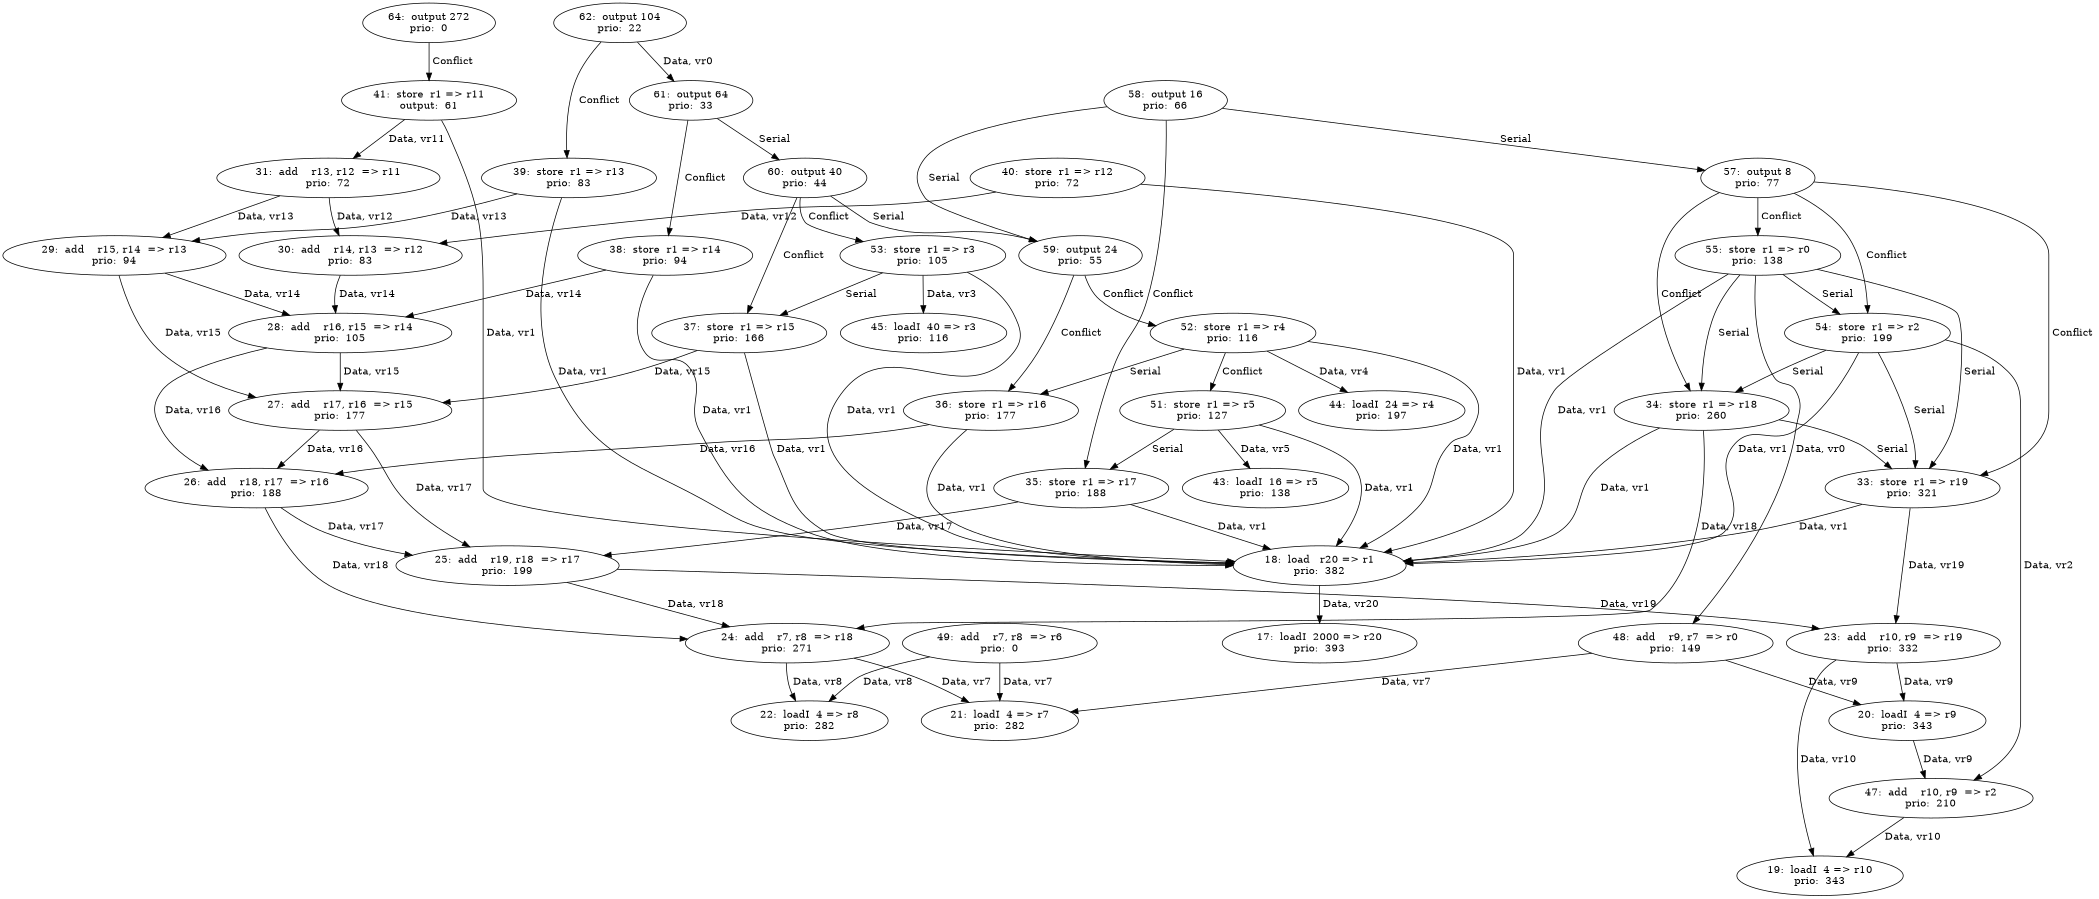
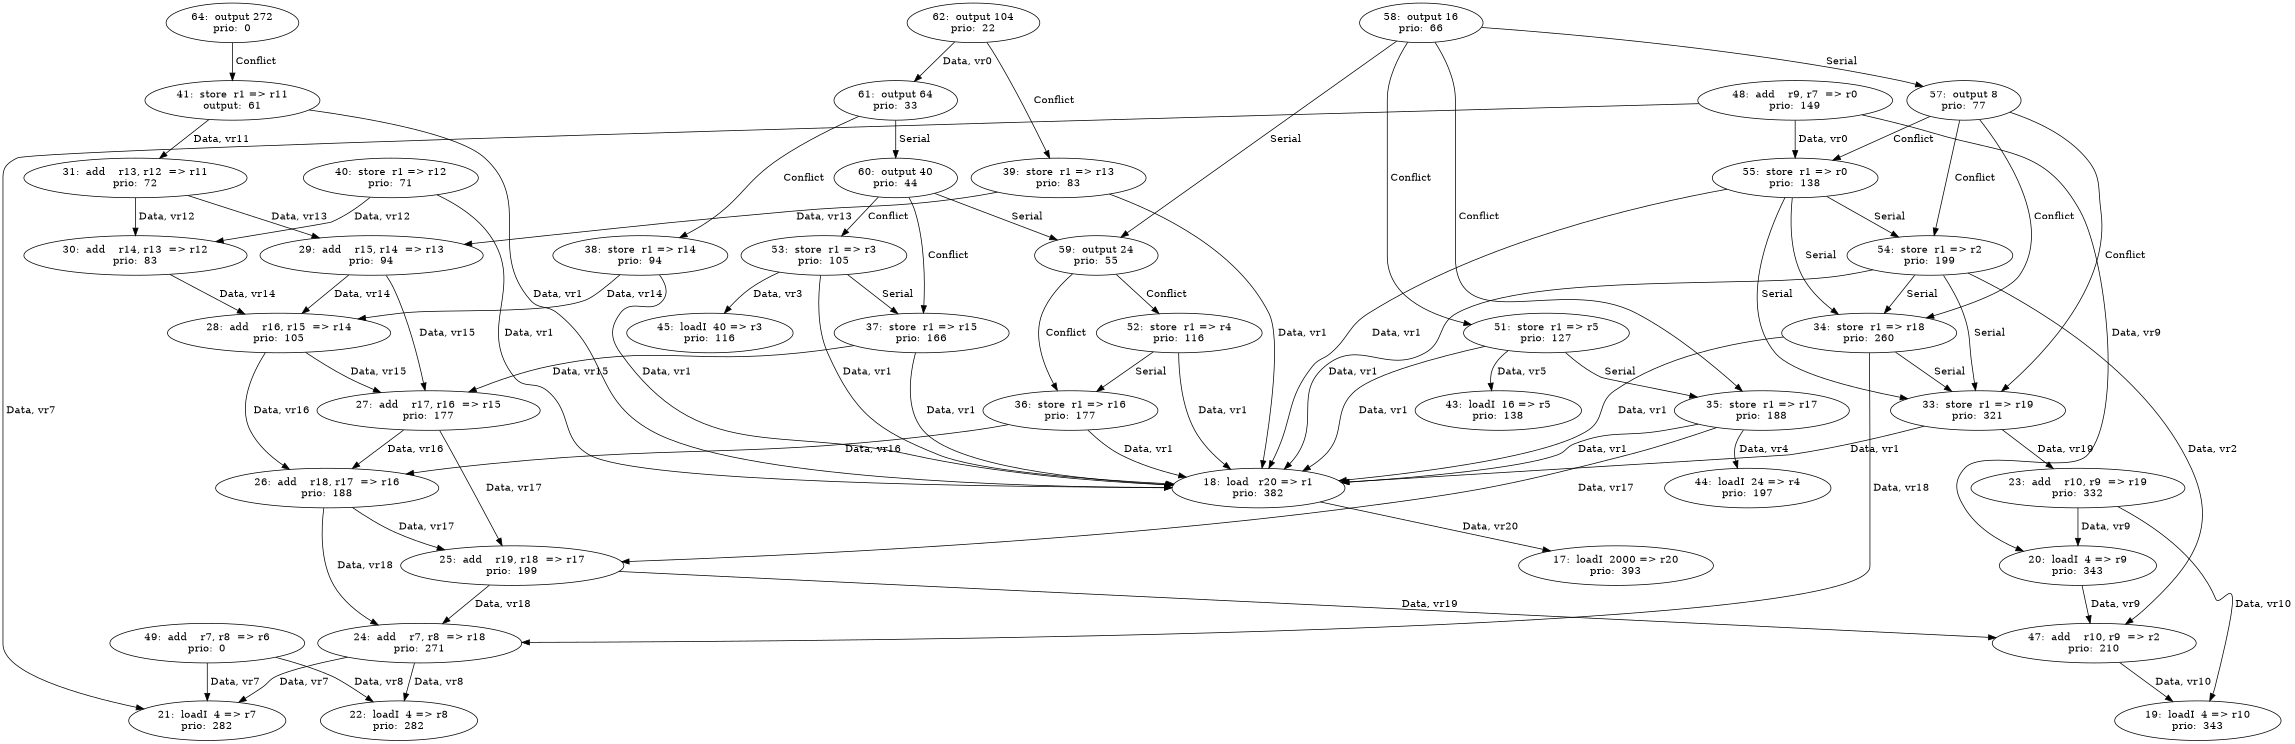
  digraph {
    n1 [label="17:  loadI  2000 => r20\nprio:  393"]
    n2 [label="18:  load   r20 => r1\nprio:  382"]
    n3 [label="19:  loadI  4 => r10\nprio:  343"]
    n4 [label="20:  loadI  4 => r9\nprio:  343"]
    n5 [label="47:  add    r10, r9  => r2\nprio:  210"]
    n6 [label="21:  loadI  4 => r7\nprio:  282"]
    n7 [label="22:  loadI  4 => r8\nprio:  282"]
    n8 [label="23:  add    r10, r9  => r19\nprio:  332"]
    n9 [label="24:  add    r7, r8  => r18\nprio:  271"]
    n10 [label="25:  add    r19, r18  => r17\nprio:  199"]
    n11 [label="26:  add    r18, r17  => r16\nprio:  188"]
    n12 [label="27:  add    r17, r16  => r15\nprio:  177"]
    n13 [label="28:  add    r16, r15  => r14\nprio:  105"]
    n14 [label="29:  add    r15, r14  => r13\nprio:  94"]
    n15 [label="30:  add    r14, r13  => r12\nprio:  83"]
    n16 [label="31:  add    r13, r12  => r11\nprio:  72"]
    n17 [label="33:  store  r1 => r19\nprio:  321"]
    n18 [label="34:  store  r1 => r18\nprio:  260"]
    n19 [label="35:  store  r1 => r17\nprio:  188"]
    n20 [label="36:  store  r1 => r16\nprio:  177"]
    n21 [label="37:  store  r1 => r15\nprio:  166"]
    n22 [label="38:  store  r1 => r14\nprio:  94"]
    n23 [label="39:  store  r1 => r13\nprio:  83"]
-   n24 [label="40:  store  r1 => r12\nprio:  72"]
+   n24 [label="40:  store  r1 => r12\nprio:  71"]
    n25 [label="41:  store  r1 => r11\noutput:  61"]
    n26 [label="43:  loadI  16 => r5\nprio:  138"]
    n27 [label="44:  loadI  24 => r4\nprio:  197"]
    n28 [label="45:  loadI  40 => r3\nprio:  116"]
    n29 [label="48:  add    r9, r7  => r0\nprio:  149"]
    n30 [label="49:  add    r7, r8  => r6\nprio:  0"]
    n31 [label="51:  store  r1 => r5\nprio:  127"]
    n32 [label="52:  store  r1 => r4\nprio:  116"]
    n33 [label="53:  store  r1 => r3\nprio:  105"]
    n34 [label="54:  store  r1 => r2\nprio:  199"]
    n35 [label="55:  store  r1 => r0\nprio:  138"]
    n36 [label="57:  output 8\nprio:  77"]
    n37 [label="58:  output 16\nprio:  66"]
    n38 [label="59:  output 24\nprio:  55"]
    n39 [label="60:  output 40\nprio:  44"]
    n40 [label="61:  output 64\nprio:  33"]
    n41 [label="62:  output 104\nprio:  22"]
    n42 [label="64:  output 272\nprio:  0"]
    n2 -> n1 [label=" Data, vr20"]
    n4 -> n5 [label=" Data, vr9"]
    n5 -> n3 [label=" Data, vr10"]
    n8 -> n3 [label=" Data, vr10"]
    n8 -> n4 [label=" Data, vr9"]
    n9 -> n6 [label=" Data, vr7"]
    n9 -> n7 [label=" Data, vr8"]
-   n10 -> n8 [label=" Data, vr19"]
+   n10 -> n5 [label=" Data, vr19"]
    n10 -> n9 [label=" Data, vr18"]
    n11 -> n9 [label=" Data, vr18"]
    n11 -> n10 [label=" Data, vr17"]
    n12 -> n10 [label=" Data, vr17"]
    n12 -> n11 [label=" Data, vr16"]
    n13 -> n11 [label=" Data, vr16"]
    n13 -> n12 [label=" Data, vr15"]
    n14 -> n12 [label=" Data, vr15"]
    n14 -> n13 [label=" Data, vr14"]
    n15 -> n13 [label=" Data, vr14"]
    n16 -> n14 [label=" Data, vr13"]
    n16 -> n15 [label=" Data, vr12"]
    n17 -> n2 [label=" Data, vr1"]
    n17 -> n8 [label=" Data, vr19"]
    n18 -> n2 [label=" Data, vr1"]
    n18 -> n9 [label=" Data, vr18"]
    n18 -> n17 [label=" Serial "]
    n19 -> n2 [label=" Data, vr1"]
    n19 -> n10 [label=" Data, vr17"]
    n20 -> n2 [label=" Data, vr1"]
    n20 -> n11 [label=" Data, vr16"]
    n21 -> n2 [label=" Data, vr1"]
    n21 -> n12 [label=" Data, vr15"]
    n22 -> n2 [label=" Data, vr1"]
    n22 -> n13 [label=" Data, vr14"]
    n23 -> n2 [label=" Data, vr1"]
    n23 -> n14 [label=" Data, vr13"]
    n24 -> n2 [label=" Data, vr1"]
    n24 -> n15 [label=" Data, vr12"]
    n25 -> n2 [label=" Data, vr1"]
    n25 -> n16 [label=" Data, vr11"]
    n29 -> n4 [label=" Data, vr9"]
    n29 -> n6 [label=" Data, vr7"]
    n30 -> n6 [label=" Data, vr7"]
    n30 -> n7 [label=" Data, vr8"]
    n31 -> n2 [label=" Data, vr1"]
    n31 -> n19 [label=" Serial "]
    n31 -> n26 [label=" Data, vr5"]
    n32 -> n2 [label=" Data, vr1"]
    n32 -> n20 [label=" Serial "]
-   n32 -> n27 [label=" Data, vr4"]
+   n19 -> n27 [label=" Data, vr4"]
    n33 -> n2 [label=" Data, vr1"]
    n33 -> n21 [label=" Serial "]
    n33 -> n28 [label=" Data, vr3"]
    n34 -> n2 [label=" Data, vr1"]
    n34 -> n5 [label=" Data, vr2"]
    n34 -> n17 [label=" Serial "]
    n34 -> n18 [label=" Serial "]
    n35 -> n2 [label=" Data, vr1"]
    n35 -> n17 [label=" Serial "]
    n35 -> n18 [label=" Serial "]
-   n35 -> n29 [label=" Data, vr0"]
+   n29 -> n35 [label=" Data, vr0"]
    n35 -> n34 [label=" Serial "]
    n36 -> n17 [label=" Conflict "]
    n36 -> n18 [label=" Conflict "]
    n36 -> n34 [label=" Conflict "]
    n36 -> n35 [label=" Conflict "]
    n37 -> n19 [label=" Conflict "]
-   n32 -> n31 [label=" Conflict "]
+   n37 -> n31 [label=" Conflict "]
    n37 -> n36 [label=" Serial "]
    n37 -> n38 [label=" Serial "]
    n38 -> n20 [label=" Conflict "]
    n38 -> n32 [label=" Conflict "]
    n39 -> n21 [label=" Conflict "]
    n39 -> n33 [label=" Conflict "]
    n39 -> n38 [label=" Serial "]
    n40 -> n22 [label=" Conflict "]
    n40 -> n39 [label=" Serial "]
    n41 -> n23 [label=" Conflict "]
    n41 -> n40 [label=" Data, vr0"]
    n42 -> n25 [label=" Conflict "]
  }
